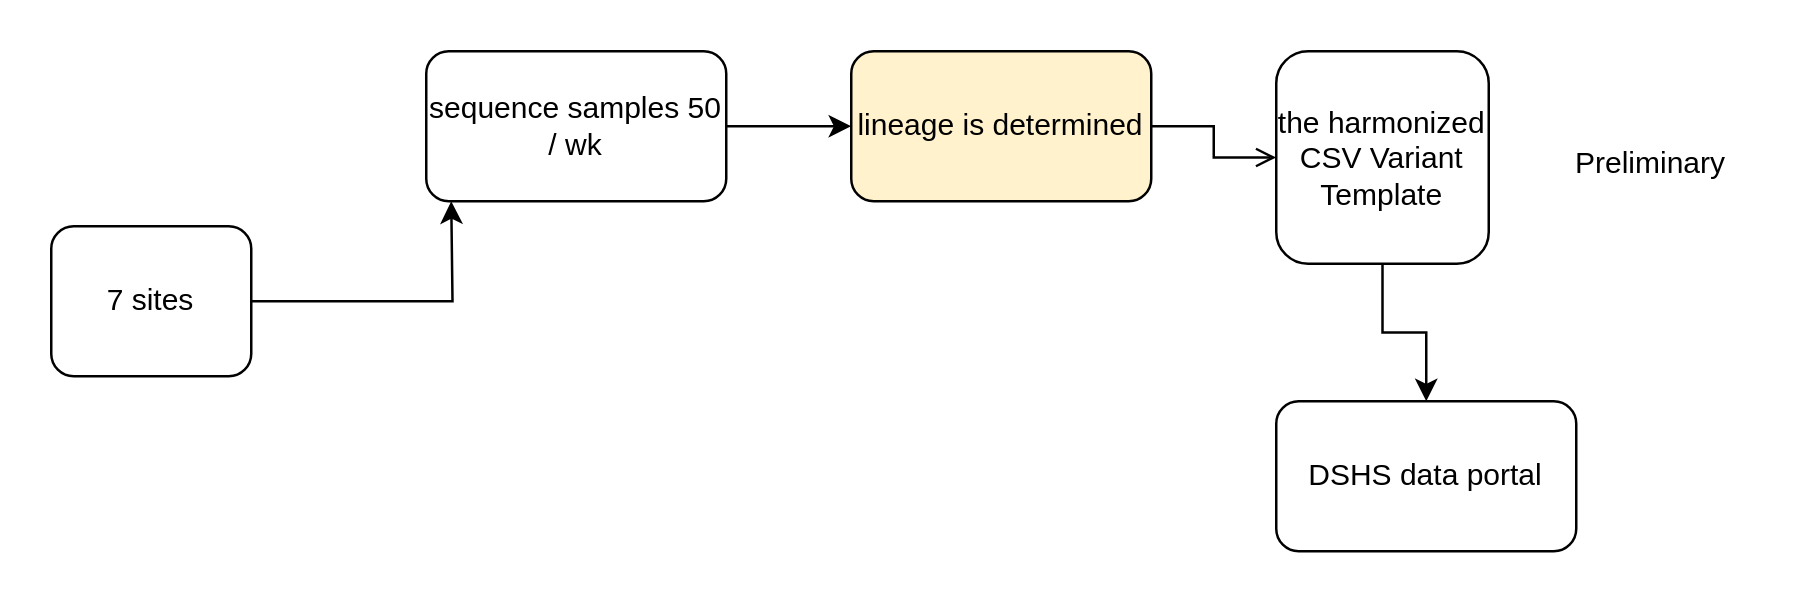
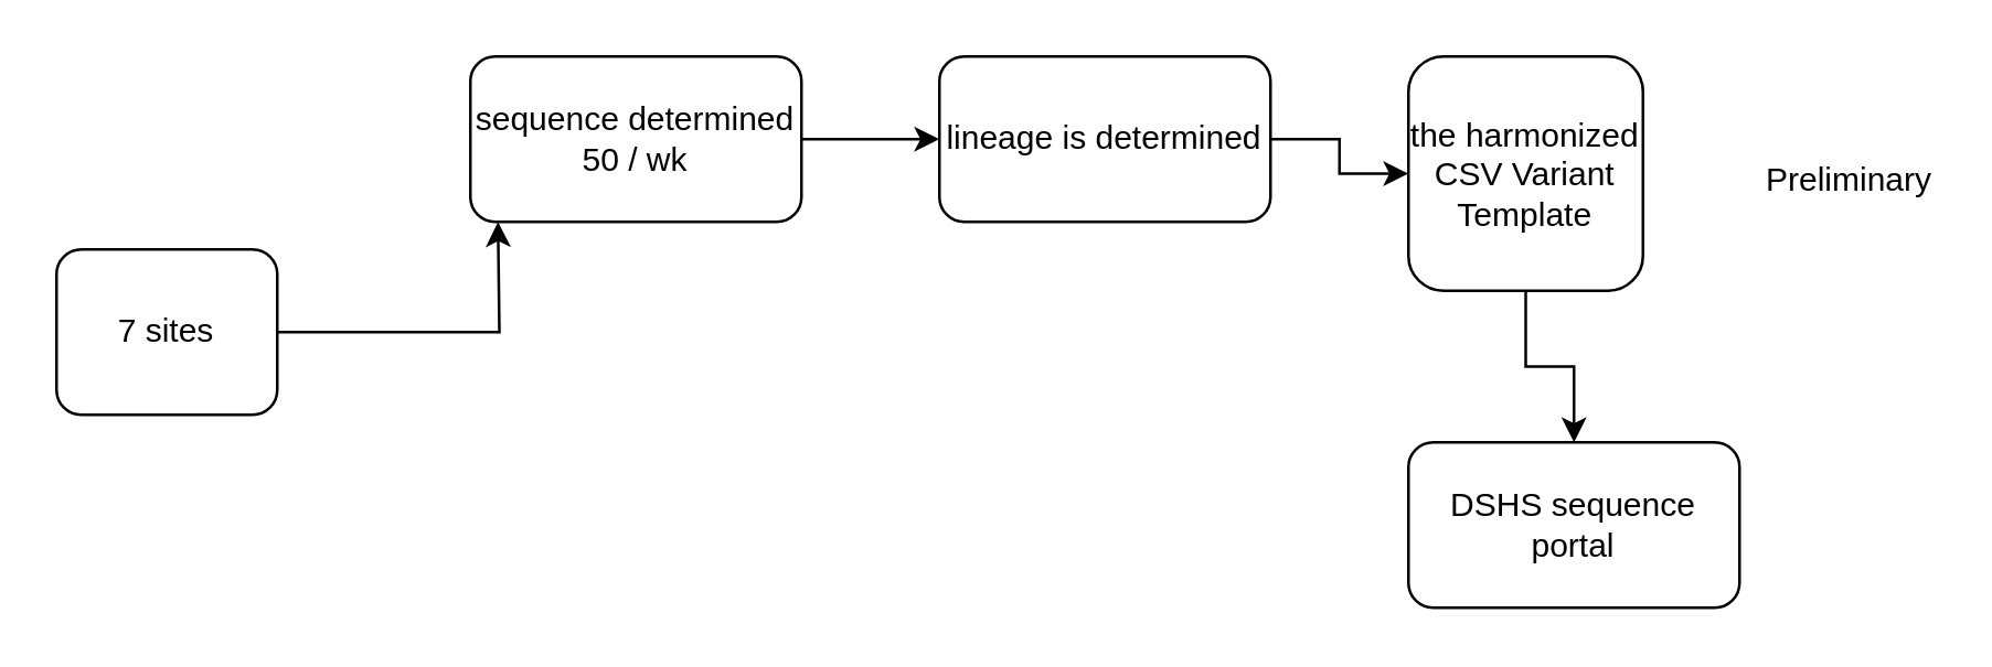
  <mxCell id="0" />
  <mxCell id="1" parent="0" />
  <mxCell id="2" style="edgeStyle=orthogonalEdgeStyle;rounded=0;orthogonalLoop=1;jettySize=auto;html=1;" edge="1" parent="1" source="3"><mxGeometry relative="1" as="geometry"><mxPoint x="180" y="80" as="targetPoint" /></mxGeometry></mxCell>
  <mxCell id="3" value="7 sites" style="whiteSpace=wrap;html=1;rounded=1;" vertex="1" parent="1"><mxGeometry x="20" y="90" width="80" height="60" as="geometry" /></mxCell>
  <mxCell id="4" style="edgeStyle=orthogonalEdgeStyle;rounded=0;orthogonalLoop=1;jettySize=auto;html=1;exitX=1;exitY=0.5;exitDx=0;exitDy=0;" edge="1" parent="1" source="5"><mxGeometry relative="1" as="geometry"><mxPoint x="340" y="50" as="targetPoint" /></mxGeometry></mxCell>
- <mxCell id="5" value="sequence samples 50 / wk" style="rounded=1;whiteSpace=wrap;html=1;" vertex="1" parent="1"><mxGeometry x="170" y="20" width="120" height="60" as="geometry" /></mxCell>
+ <mxCell id="5" value="sequence determined 50 / wk" style="rounded=1;whiteSpace=wrap;html=1;" vertex="1" parent="1"><mxGeometry x="170" y="20" width="120" height="60" as="geometry" /></mxCell>
  <mxCell id="6" value="" style="edgeStyle=orthogonalEdgeStyle;rounded=0;orthogonalLoop=1;jettySize=auto;html=1;" edge="1" parent="1" source="7" target="10"><mxGeometry relative="1" as="geometry" /></mxCell>
  <mxCell id="7" value="the harmonized CSV Variant Template" style="rounded=1;whiteSpace=wrap;html=1;" vertex="1" parent="1"><mxGeometry x="510" y="20" width="85" height="85" as="geometry" /></mxCell>
- <mxCell id="8" style="edgeStyle=orthogonalEdgeStyle;rounded=0;orthogonalLoop=1;jettySize=auto;html=1;exitX=1;exitY=0.5;exitDx=0;exitDy=0;endArrow=open;" edge="1" parent="1" source="9" target="7"><mxGeometry relative="1" as="geometry" /></mxCell>
- <mxCell id="9" value="lineage is determined" style="rounded=1;whiteSpace=wrap;html=1;fillColor=#fff2cc;" vertex="1" parent="1"><mxGeometry x="340" y="20" width="120" height="60" as="geometry" /></mxCell>
- <mxCell id="10" value="DSHS data portal" style="whiteSpace=wrap;html=1;rounded=1;" vertex="1" parent="1"><mxGeometry x="510" y="160" width="120" height="60" as="geometry" /></mxCell>
- <mxCell id="11" value="Preliminary" style="text;html=1;strokeColor=none;fillColor=none;align=center;verticalAlign=middle;whiteSpace=wrap;rounded=0;" vertex="1" parent="1"><mxGeometry x="630" y="50" width="60" height="30" as="geometry" /></mxCell>
+ <mxCell id="8" style="edgeStyle=orthogonalEdgeStyle;rounded=0;orthogonalLoop=1;jettySize=auto;html=1;exitX=1;exitY=0.5;exitDx=0;exitDy=0;" edge="1" parent="1" source="9" target="7"><mxGeometry relative="1" as="geometry" /></mxCell>
+ <mxCell id="9" value="lineage is determined" style="rounded=1;whiteSpace=wrap;html=1;" vertex="1" parent="1"><mxGeometry x="340" y="20" width="120" height="60" as="geometry" /></mxCell>
+ <mxCell id="10" value="DSHS sequence portal" style="whiteSpace=wrap;html=1;rounded=1;" vertex="1" parent="1"><mxGeometry x="510" y="160" width="120" height="60" as="geometry" /></mxCell>
+ <mxCell id="11" value="Preliminary" style="text;html=1;strokeColor=none;fillColor=none;align=center;verticalAlign=middle;whiteSpace=wrap;rounded=0;" vertex="1" parent="1"><mxGeometry x="640" y="50" width="60" height="30" as="geometry" /></mxCell>
